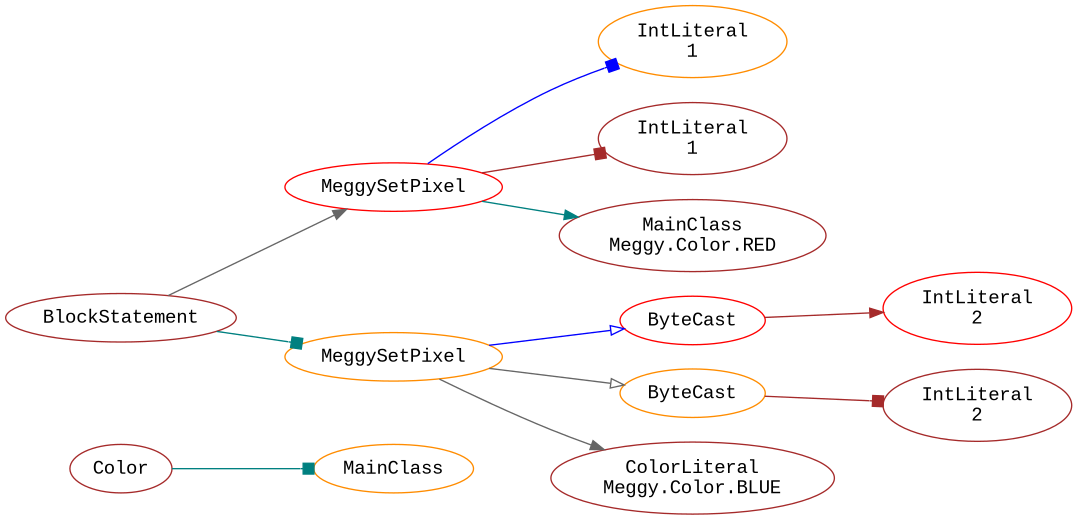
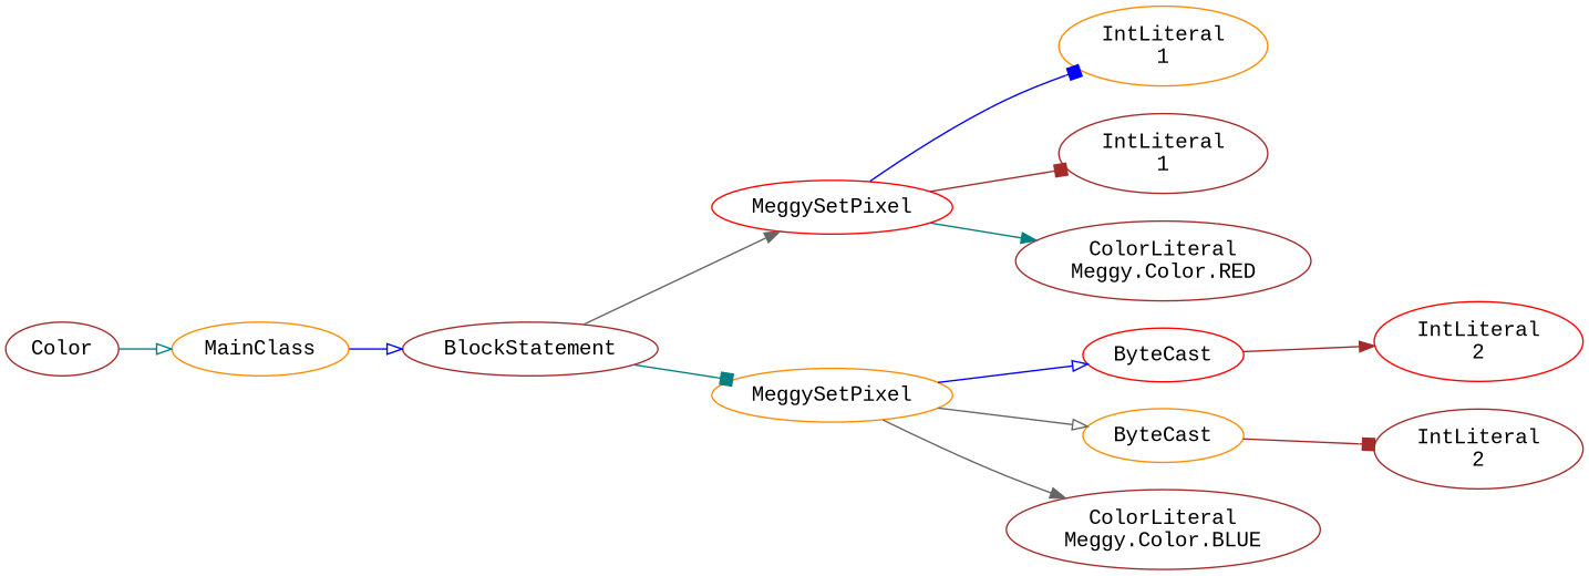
  digraph {
    fontname="Liberation Mono"
    rankdir=LR
    node [color=brown fontname="Liberation Mono"]
    edge [arrowhead=box color=teal fontname="Liberation Mono"]
    n1 [label=Color]
    n2 [color=darkorange label=MainClass]
    n3 [label=BlockStatement]
    n4 [color=red label=MeggySetPixel]
    n5 [color=darkorange label=MeggySetPixel]
    n6 [color=darkorange label="IntLiteral\n1"]
    n7 [label="IntLiteral\n1"]
-   n8 [label="MainClass\nMeggy.Color.RED"]
+   n8 [label="ColorLiteral\nMeggy.Color.RED"]
    n9 [color=red label=ByteCast]
    n10 [color=darkorange label=ByteCast]
    n11 [label="ColorLiteral\nMeggy.Color.BLUE"]
    n12 [color=red label="IntLiteral\n2"]
    n13 [label="IntLiteral\n2"]
-   n1 -> n2
+   n1 -> n2 [arrowhead=onormal]
+   n2 -> n3 [arrowhead=onormal color=blue]
    n3 -> n4 [arrowhead=normal color=gray40]
    n3 -> n5
    n4 -> n6 [color=blue]
    n4 -> n7 [color=brown]
    n4 -> n8 [arrowhead=normal]
    n5 -> n9 [arrowhead=onormal color=blue]
    n5 -> n10 [arrowhead=onormal color=gray40]
    n5 -> n11 [arrowhead=normal color=gray40]
    n9 -> n12 [arrowhead=normal color=brown]
    n10 -> n13 [color=brown]
  }
